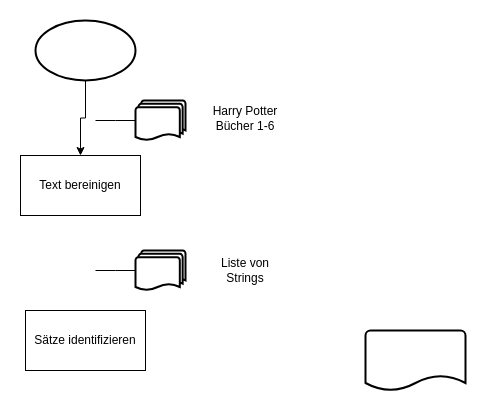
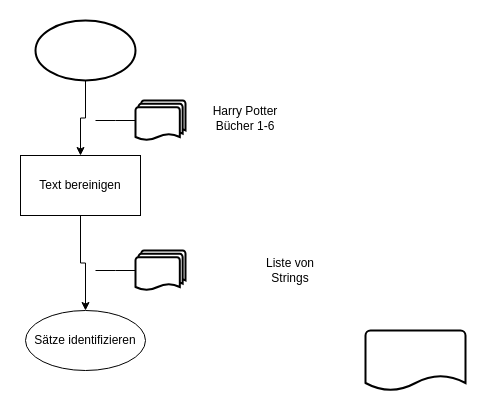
  <mxCell id="0" />
  <mxCell id="1" parent="0" />
  <mxCell id="2" value="" style="strokeWidth=2;html=1;shape=mxgraph.flowchart.document2;whiteSpace=wrap;size=0.25;" vertex="1" parent="1"><mxGeometry x="365" y="330" width="100" height="60" as="geometry" /></mxCell>
  <mxCell id="3" style="edgeStyle=orthogonalEdgeStyle;rounded=0;orthogonalLoop=1;jettySize=auto;html=1;entryX=0.5;entryY=0;entryDx=0;entryDy=0;" edge="1" parent="1" source="4" target="8"><mxGeometry relative="1" as="geometry" /></mxCell>
  <mxCell id="4" value="" style="strokeWidth=2;html=1;shape=mxgraph.flowchart.start_1;whiteSpace=wrap;" vertex="1" parent="1"><mxGeometry x="35" y="20" width="100" height="60" as="geometry" /></mxCell>
  <mxCell id="5" style="edgeStyle=orthogonalEdgeStyle;rounded=0;orthogonalLoop=1;jettySize=auto;html=1;endArrow=none;endFill=0;" edge="1" parent="1" source="6"><mxGeometry relative="1" as="geometry"><mxPoint x="95" y="120" as="targetPoint" /></mxGeometry></mxCell>
  <mxCell id="6" value="" style="strokeWidth=2;html=1;shape=mxgraph.flowchart.multi-document;whiteSpace=wrap;" vertex="1" parent="1"><mxGeometry x="135" y="100" width="50" height="40" as="geometry" /></mxCell>
+ <mxCell id="7" style="edgeStyle=orthogonalEdgeStyle;rounded=0;orthogonalLoop=1;jettySize=auto;html=1;" edge="1" parent="1" source="8" target="10"><mxGeometry relative="1" as="geometry" /></mxCell>
  <mxCell id="8" value="Text bereinigen" style="rounded=0;whiteSpace=wrap;html=1;" vertex="1" parent="1"><mxGeometry x="20" y="155" width="120" height="60" as="geometry" /></mxCell>
  <mxCell id="9" value="Harry Potter Bücher 1-6" style="text;html=1;align=center;verticalAlign=middle;whiteSpace=wrap;rounded=0;" vertex="1" parent="1"><mxGeometry x="205" y="100" width="80" height="35" as="geometry" /></mxCell>
- <mxCell id="10" value="Sätze identifizieren" style="rounded=0;whiteSpace=wrap;html=1;" vertex="1" parent="1"><mxGeometry x="25" y="310" width="120" height="60" as="geometry" /></mxCell>
+ <mxCell id="10" value="Sätze identifizieren" style="ellipse;whiteSpace=wrap;html=1;" vertex="1" parent="1"><mxGeometry x="25" y="310" width="120" height="60" as="geometry" /></mxCell>
  <mxCell id="11" style="edgeStyle=orthogonalEdgeStyle;rounded=0;orthogonalLoop=1;jettySize=auto;html=1;endArrow=none;endFill=0;" edge="1" parent="1" source="12"><mxGeometry relative="1" as="geometry"><mxPoint x="95" y="270" as="targetPoint" /></mxGeometry></mxCell>
  <mxCell id="12" value="" style="strokeWidth=2;html=1;shape=mxgraph.flowchart.multi-document;whiteSpace=wrap;" vertex="1" parent="1"><mxGeometry x="135" y="250" width="50" height="40" as="geometry" /></mxCell>
- <mxCell id="13" value="Liste von Strings" style="text;html=1;align=center;verticalAlign=middle;whiteSpace=wrap;rounded=0;" vertex="1" parent="1"><mxGeometry x="205" y="252.5" width="80" height="35" as="geometry" /></mxCell>
+ <mxCell id="13" value="Liste von Strings" style="text;html=1;align=center;verticalAlign=middle;whiteSpace=wrap;rounded=0;" vertex="1" parent="1"><mxGeometry x="250" y="252.5" width="80" height="35" as="geometry" /></mxCell>
